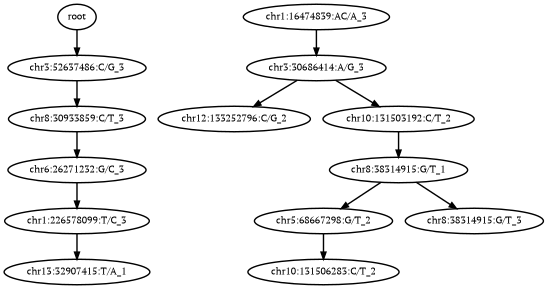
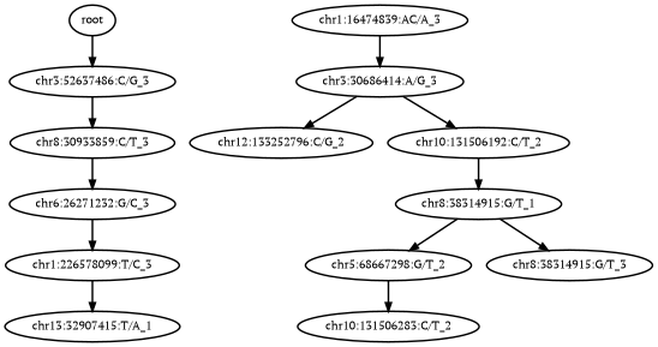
  digraph {
    fontname="PT Serif"
    rankdir=TB
    node [fontname="PT Serif" style=bold]
    edge [fontname="PT Serif" style=bold]
    n1 [label=root]
    n2 [label="chr3:52637486:C/G_3"]
    n3 [label="chr8:30933859:C/T_3"]
    n4 [label="chr6:26271232:G/C_3"]
    n5 [label="chr1:226578099:T/C_3"]
    n6 [label="chr13:32907415:T/A_1"]
    n7 [label="chr1:16474839:AC/A_3"]
    n8 [label="chr3:30686414:A/G_3"]
    n9 [label="chr12:133252796:C/G_2"]
-   n10 [label="chr10:131503192:C/T_2"]
+   n10 [label="chr10:131506192:C/T_2"]
    n11 [label="chr8:38314915:G/T_1"]
    n12 [label="chr5:68667298:G/T_2"]
    n13 [label="chr8:38314915:G/T_3"]
    n14 [label="chr10:131506283:C/T_2"]
    n1 -> n2
    n2 -> n3
    n3 -> n4
    n4 -> n5
    n5 -> n6
    n7 -> n8
    n8 -> n9
    n8 -> n10
    n10 -> n11
    n11 -> n12
    n11 -> n13
    n12 -> n14
  }
